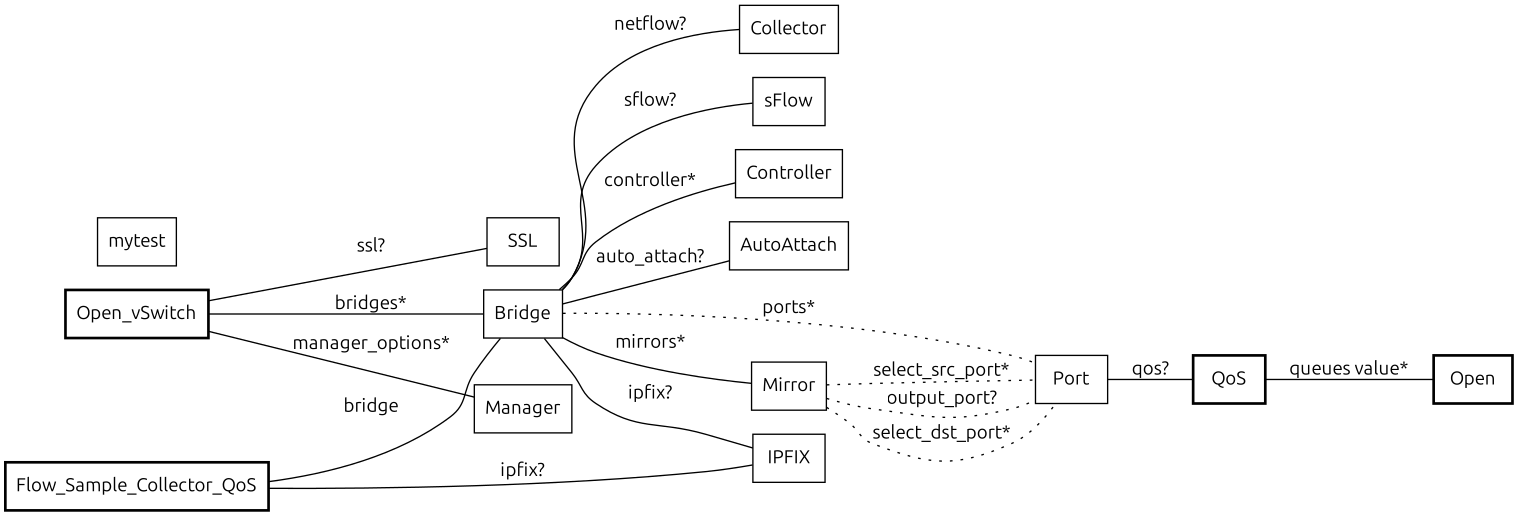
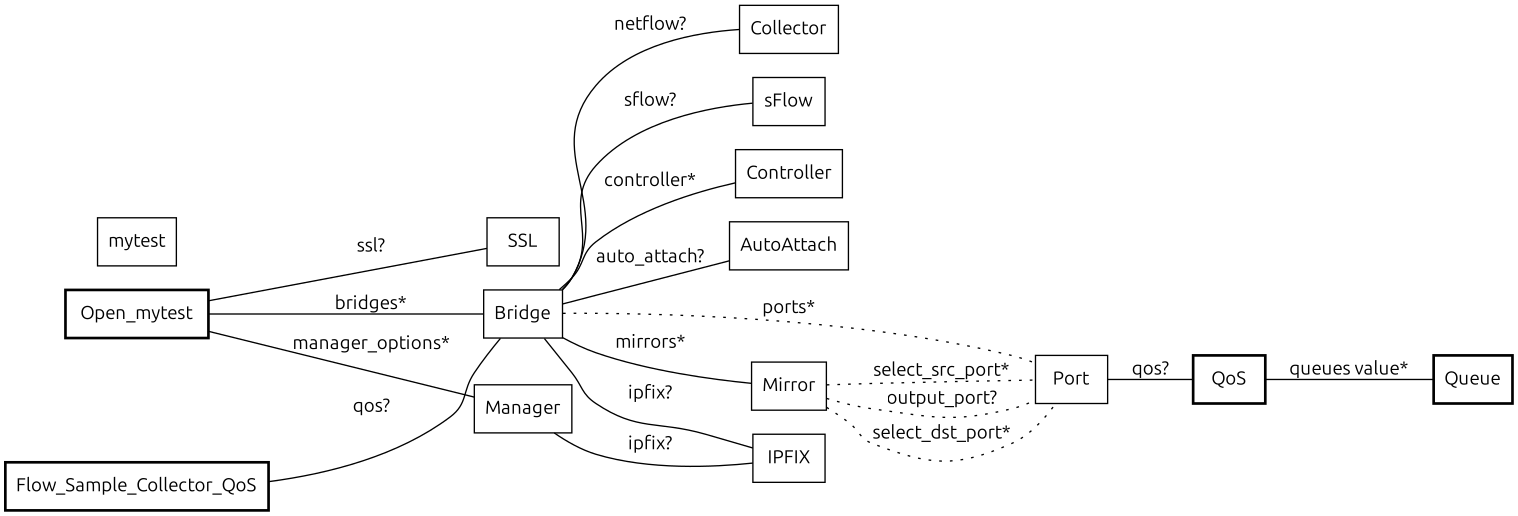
  digraph {
    fontname=Ubuntu
    rankdir=LR
    node [fontname=Ubuntu shape=box]
    edge [arrowhead=none arrowtail=none dir=none fontname=Ubuntu]
    Bridge
    Mirror
    IPFIX
    Controller
    AutoAttach
    n6 [label=Collector]
    sFlow
    Port
    QoS [style=bold]
-   Queue [style=bold label=Open]
+   Queue [style=bold]
    n11 [label=Flow_Sample_Collector_QoS style=bold]
    mytest
-   Open_vSwitch [style=bold]
+   Open_vSwitch [style=bold label=Open_mytest]
    SSL
    Manager
    Bridge -> Mirror [label="mirrors*"]
    Bridge -> IPFIX [label="ipfix?"]
    Bridge -> Controller [label="controller*"]
    Bridge -> AutoAttach [label="auto_attach?"]
    Bridge -> n6 [label="netflow?"]
    Bridge -> sFlow [label="sflow?"]
    Bridge -> Port [label="ports*" style=dotted]
    Mirror -> Port [label="select_src_port*" style=dotted]
    Mirror -> Port [label="output_port?" style=dotted]
    Mirror -> Port [label="select_dst_port*" style=dotted]
    Port -> QoS [label="qos?"]
    QoS -> Queue [label="queues value*"]
-   n11 -> Bridge [label=bridge]
-   n11 -> IPFIX [label="ipfix?"]
+   n11 -> Bridge [label="qos?"]
+   Manager -> IPFIX [label="ipfix?"]
    Open_vSwitch -> Bridge [label="bridges*"]
    Open_vSwitch -> SSL [label="ssl?"]
    Open_vSwitch -> Manager [label="manager_options*"]
  }
